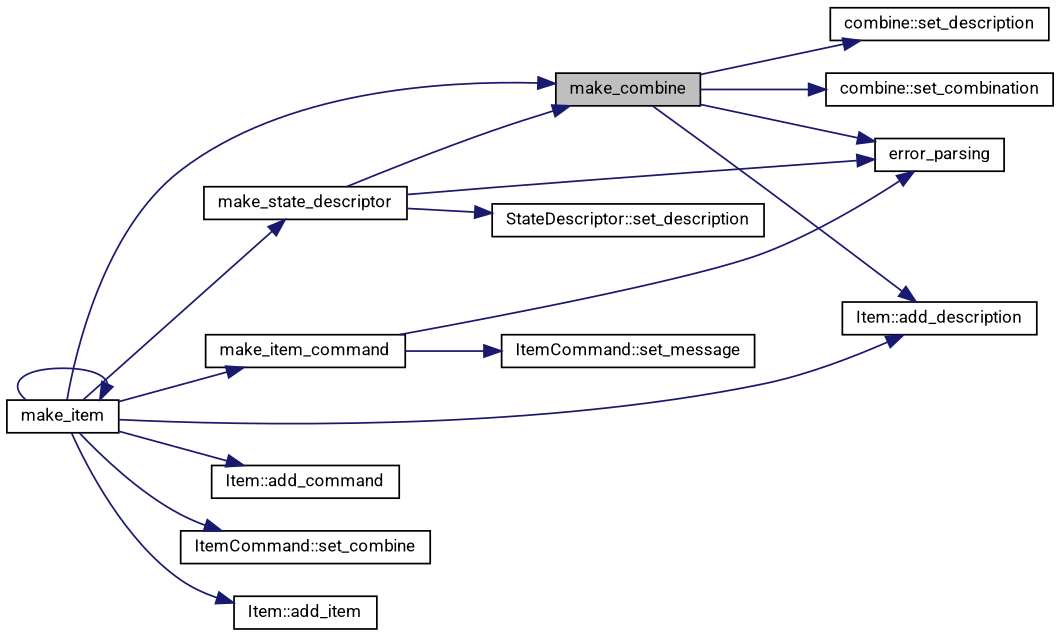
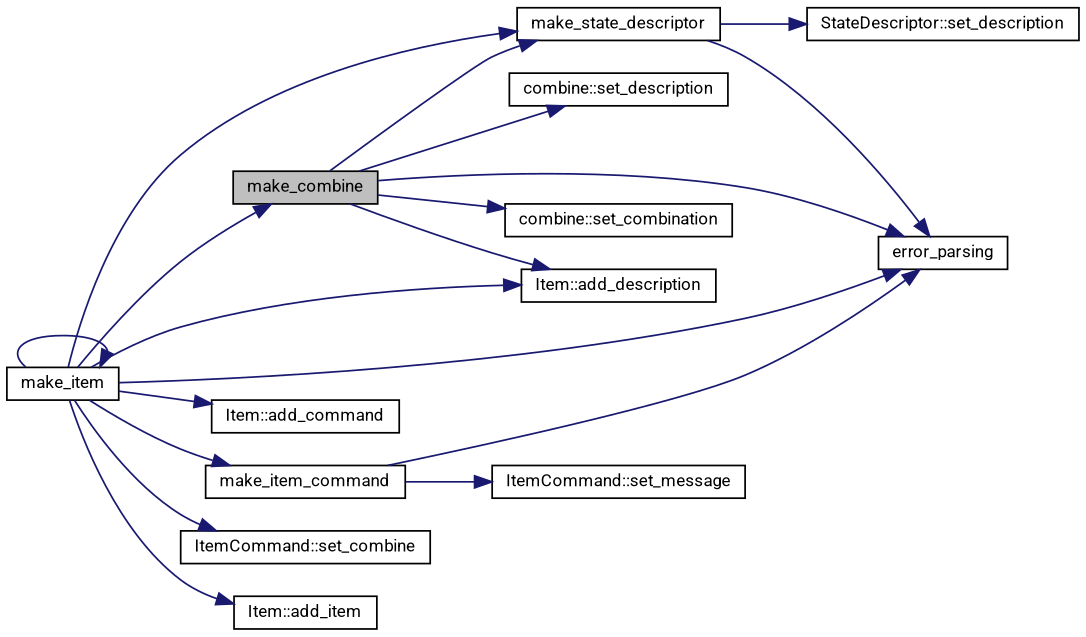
  digraph {
    fontname=Roboto
    rankdir=LR
    node [color=black fillcolor=white fontname=Roboto fontsize=10 shape=record style=filled]
    edge [color=midnightblue fontname=Roboto fontsize=10 labelfontname=Helvetica labelfontsize=10 style=solid]
    n1 [fillcolor=grey75 fontcolor=black height=0.2 label=make_combine width=0.4]
    n2 [height=0.2 label="combine::set_description" width=0.4]
    n3 [height=0.2 label=make_state_descriptor width=0.4]
    n4 [height=0.2 label=error_parsing width=0.4]
    n5 [height=0.2 label="combine::set_combination" width=0.4]
    n6 [height=0.2 label="Item::add_description" width=0.4]
    n7 [height=0.2 label="StateDescriptor::set_description" width=0.4]
    n8 [height=0.2 label=make_item width=0.4]
    n9 [height=0.2 label="Item::add_command" width=0.4]
    n10 [height=0.2 label=make_item_command width=0.4]
    n11 [height=0.2 label="ItemCommand::set_combine" width=0.4]
    n12 [height=0.2 label="Item::add_item" width=0.4]
    n13 [height=0.2 label="ItemCommand::set_message" width=0.4]
    n1 -> n2
-   n3 -> n1
+   n1 -> n3
    n1 -> n4
    n1 -> n5
    n1 -> n6
    n3 -> n4
    n3 -> n7
    n8 -> n1
    n8 -> n3
+   n8 -> n4
    n8 -> n6
    n8 -> n8
    n8 -> n9
    n8 -> n10
    n8 -> n11
    n8 -> n12
    n10 -> n4
    n10 -> n13
  }
